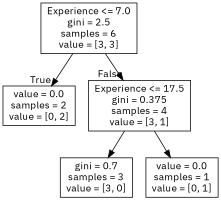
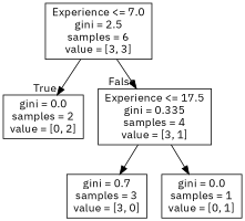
  digraph {
    fontname="IBM Plex Sans"
    node [fontname="IBM Plex Sans" shape=box]
    edge [fontname="IBM Plex Sans"]
    n1 [label="Experience <= 7.0\ngini = 2.5\nsamples = 6\nvalue = [3, 3]"]
-   n2 [label="value = 0.0\nsamples = 2\nvalue = [0, 2]"]
-   n3 [label="Experience <= 17.5\ngini = 0.375\nsamples = 4\nvalue = [3, 1]"]
+   n2 [label="gini = 0.0\nsamples = 2\nvalue = [0, 2]"]
+   n3 [label="Experience <= 17.5\ngini = 0.335\nsamples = 4\nvalue = [3, 1]"]
    n4 [label="gini = 0.7\nsamples = 3\nvalue = [3, 0]"]
-   n5 [label="value = 0.0\nsamples = 1\nvalue = [0, 1]"]
+   n5 [label="gini = 0.0\nsamples = 1\nvalue = [0, 1]"]
    n1 -> n2 [headlabel=True labelangle=45 labeldistance=2.5]
    n1 -> n3 [headlabel=False labelangle=-45 labeldistance=2.5]
    n3 -> n4
    n3 -> n5
  }
